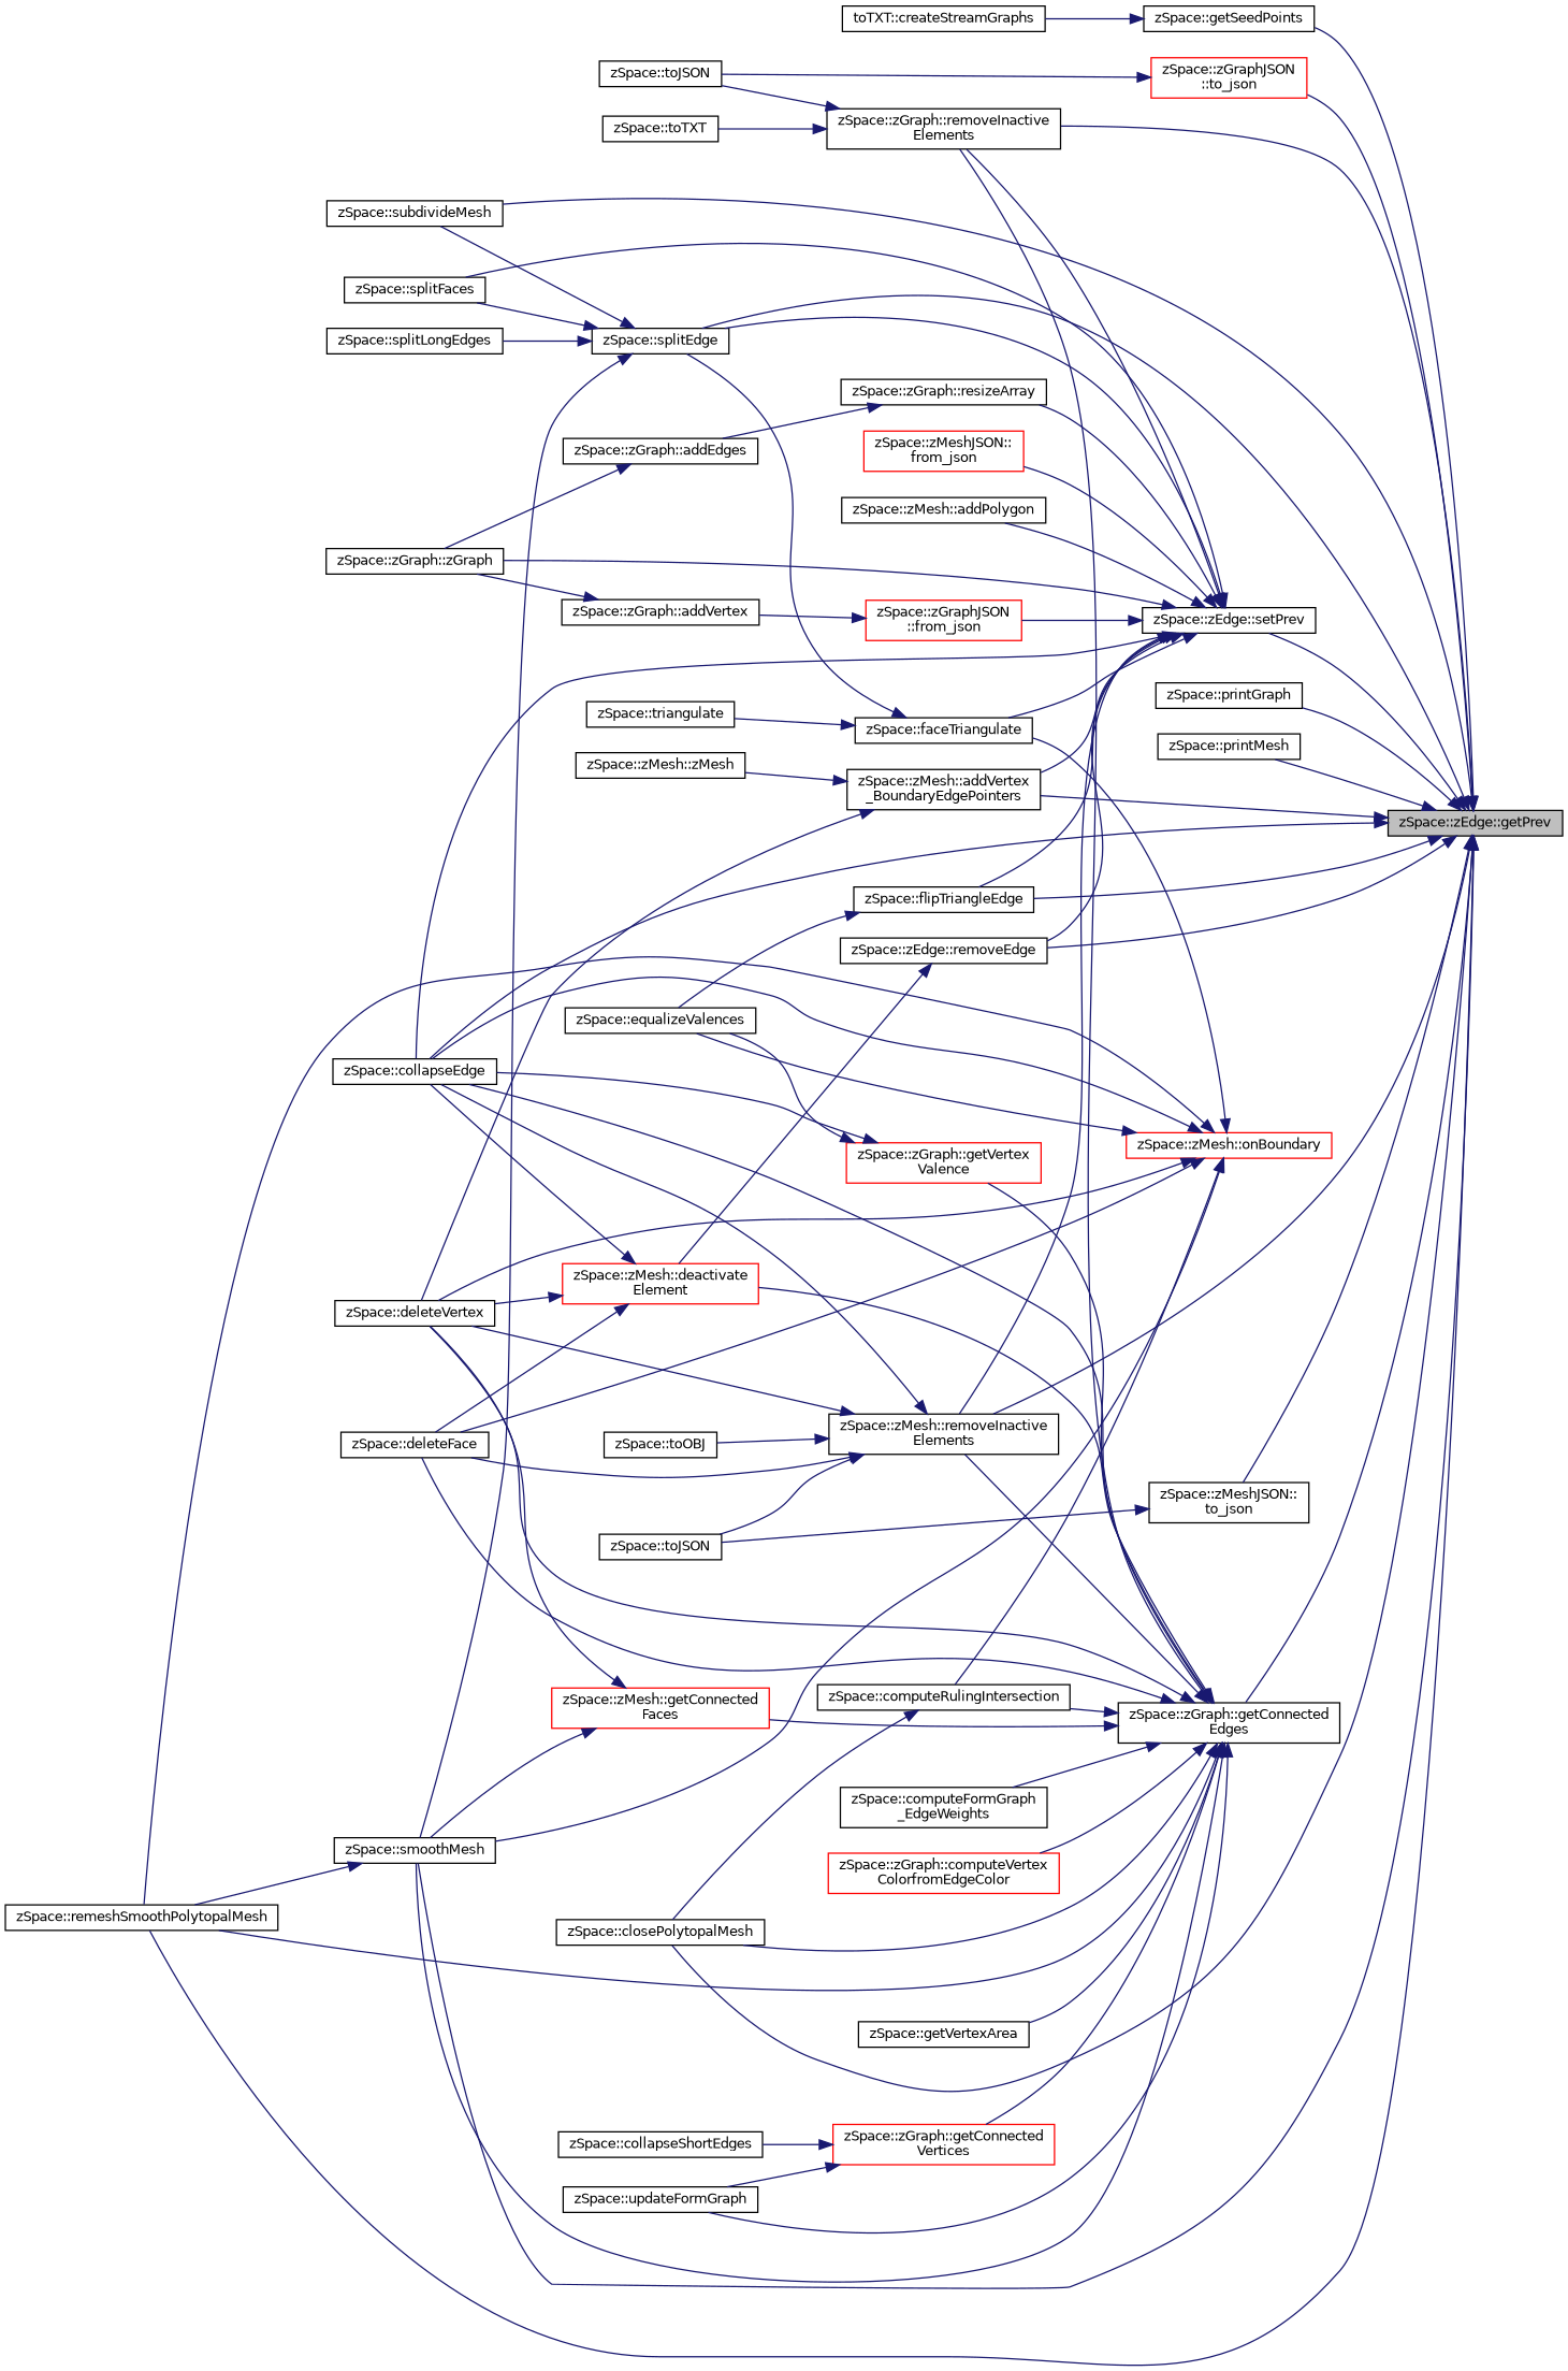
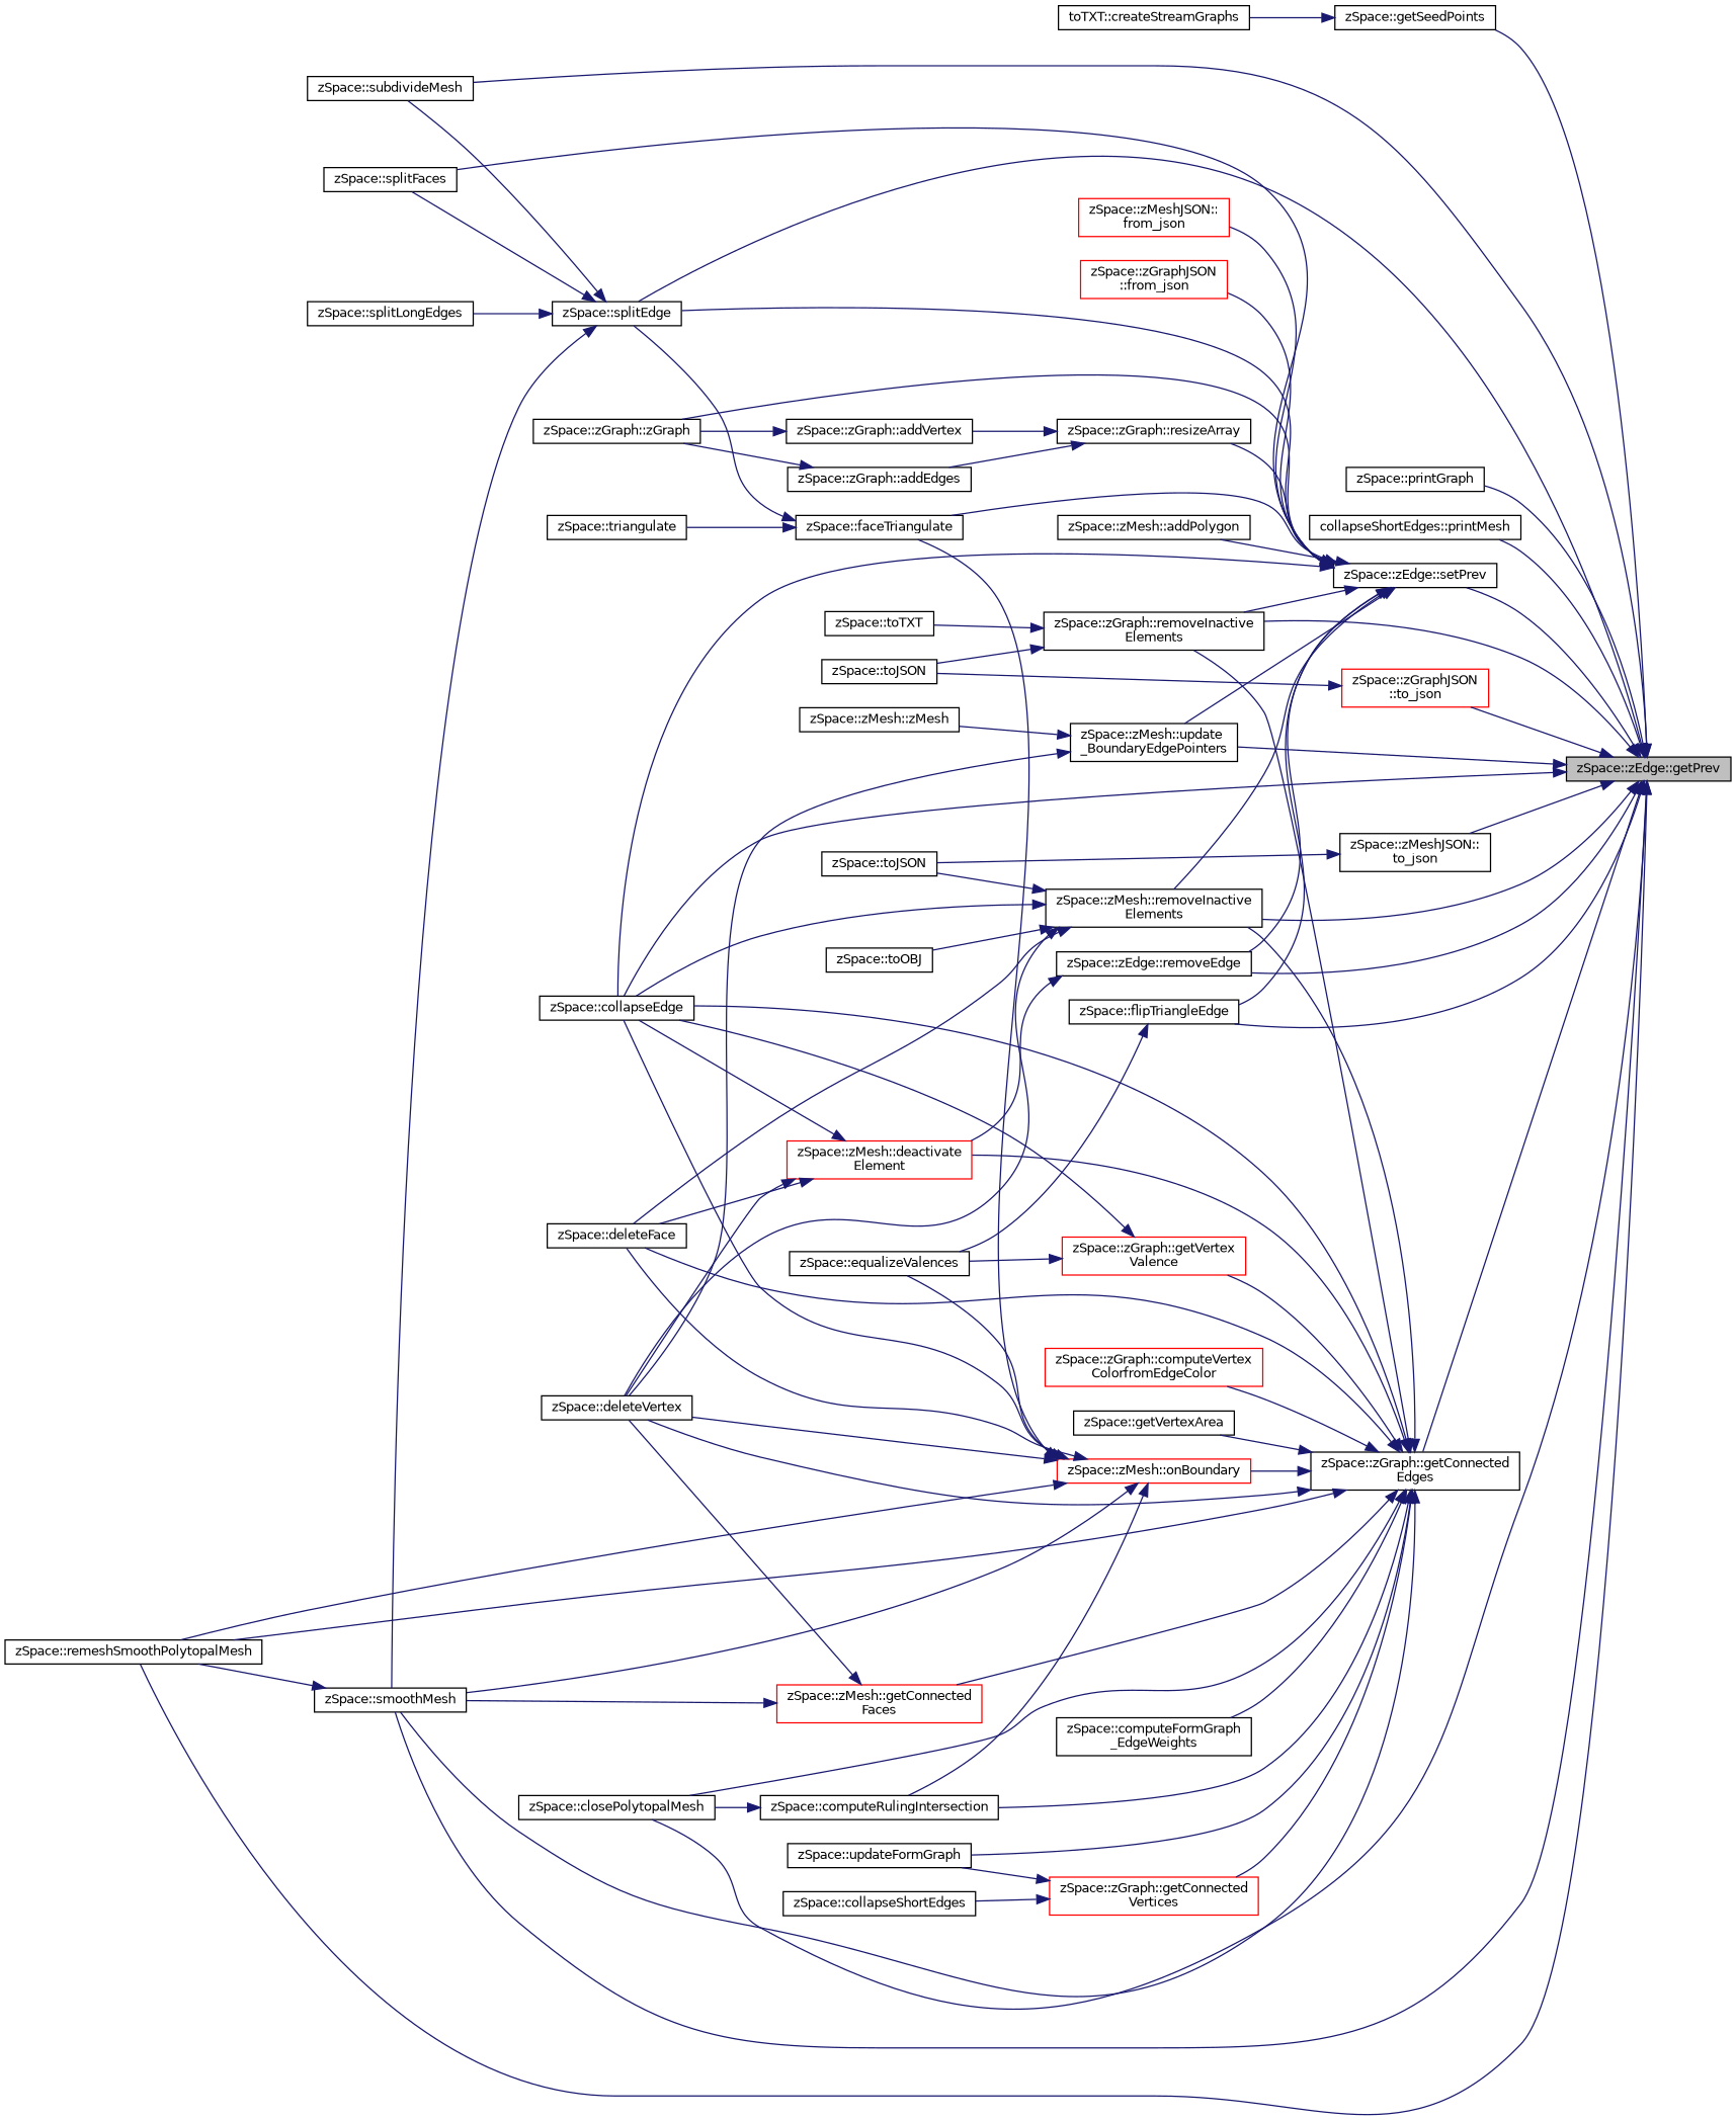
  digraph {
    rankdir=RL
    node [color=black fillcolor=white fontname=Helvetica fontsize=10 shape=record style=filled]
    edge [color=midnightblue dir=back fontname=Helvetica fontsize=10 labelfontname=Helvetica labelfontsize=10 style=solid]
    n1 [fillcolor=grey75 fontcolor=black height=0.2 label="zSpace::zEdge::getPrev" width=0.4]
    n2 [height=0.2 label="zSpace::remeshSmoothPolytopalMesh" width=0.4]
    n3 [height=0.2 label="zSpace::closePolytopalMesh" width=0.4]
    n4 [height=0.2 label="zSpace::getSeedPoints" width=0.4]
    n5 [height=0.2 label="zSpace::printGraph" width=0.4]
-   n6 [height=0.2 label="zSpace::printMesh" width=0.4]
+   n6 [height=0.2 label="collapseShortEdges::printMesh" width=0.4]
    n7 [height=0.2 label="zSpace::zEdge::setPrev" width=0.4]
    n8 [height=0.2 label="zSpace::zEdge::removeEdge" width=0.4]
    n9 [height=0.2 label="zSpace::collapseEdge" width=0.4]
    n10 [height=0.2 label="zSpace::zGraph::removeInactive\lElements" width=0.4]
-   n11 [height=0.2 label="zSpace::zMesh::addVertex\l_BoundaryEdgePointers" width=0.4]
+   n11 [height=0.2 label="zSpace::zMesh::update\l_BoundaryEdgePointers" width=0.4]
    n12 [height=0.2 label="zSpace::zMesh::removeInactive\lElements" width=0.4]
    n13 [height=0.2 label="zSpace::splitEdge" width=0.4]
    n14 [height=0.2 label="zSpace::subdivideMesh" width=0.4]
    n15 [height=0.2 label="zSpace::smoothMesh" width=0.4]
    n16 [height=0.2 label="zSpace::flipTriangleEdge" width=0.4]
    n17 [height=0.2 label="zSpace::zGraph::getConnected\lEdges" width=0.4]
    n18 [height=0.2 label="zSpace::zMeshJSON::\lto_json" width=0.4]
    n19 [color=red height=0.2 label="zSpace::zGraphJSON\l::to_json" width=0.4]
    n20 [height=0.2 label="toTXT::createStreamGraphs" width=0.4]
    n21 [height=0.2 label="zSpace::zGraph::zGraph" width=0.4]
    n22 [height=0.2 label="zSpace::zGraph::resizeArray" width=0.4]
    n23 [height=0.2 label="zSpace::zMesh::addPolygon" width=0.4]
    n24 [height=0.2 label="zSpace::faceTriangulate" width=0.4]
    n25 [height=0.2 label="zSpace::splitFaces" width=0.4]
    n26 [color=red height=0.2 label="zSpace::zMeshJSON::\lfrom_json" width=0.4]
    n27 [color=red height=0.2 label="zSpace::zGraphJSON\l::from_json" width=0.4]
    n28 [color=red height=0.2 label="zSpace::zMesh::deactivate\lElement" width=0.4]
    n29 [height=0.2 label="zSpace::toTXT" width=0.4]
    n30 [height=0.2 label="zSpace::toJSON" width=0.4]
    n31 [height=0.2 label="zSpace::deleteVertex" width=0.4]
    n32 [height=0.2 label="zSpace::zMesh::zMesh" width=0.4]
    n33 [height=0.2 label="zSpace::deleteFace" width=0.4]
    n34 [height=0.2 label="zSpace::toOBJ" width=0.4]
    n35 [height=0.2 label="zSpace::toJSON" width=0.4]
    n36 [height=0.2 label="zSpace::splitLongEdges" width=0.4]
    n37 [height=0.2 label="zSpace::equalizeValences" width=0.4]
    n38 [height=0.2 label="zSpace::computeRulingIntersection" width=0.4]
    n39 [height=0.2 label="zSpace::computeFormGraph\l_EdgeWeights" width=0.4]
    n40 [height=0.2 label="zSpace::updateFormGraph" width=0.4]
    n41 [color=red height=0.2 label="zSpace::zGraph::getConnected\lVertices" width=0.4]
    n42 [color=red height=0.2 label="zSpace::zGraph::getVertex\lValence" width=0.4]
    n43 [color=red height=0.2 label="zSpace::zGraph::computeVertex\lColorfromEdgeColor" width=0.4]
    n44 [color=red height=0.2 label="zSpace::zMesh::getConnected\lFaces" width=0.4]
    n45 [color=red height=0.2 label="zSpace::zMesh::onBoundary" width=0.4]
    n46 [height=0.2 label="zSpace::getVertexArea" width=0.4]
    n47 [height=0.2 label="zSpace::zGraph::addVertex" width=0.4]
    n48 [height=0.2 label="zSpace::zGraph::addEdges" width=0.4]
    n49 [height=0.2 label="zSpace::triangulate" width=0.4]
    n50 [height=0.2 label="zSpace::collapseShortEdges" width=0.4]
    n1 -> n2
    n1 -> n3
    n1 -> n4
    n1 -> n5
    n1 -> n6
    n1 -> n7
    n1 -> n8
    n1 -> n9
    n1 -> n10
    n1 -> n11
    n1 -> n12
    n1 -> n13
    n1 -> n14
    n1 -> n15
    n1 -> n16
    n1 -> n17
    n1 -> n18
    n1 -> n19
    n4 -> n20
    n7 -> n8
    n7 -> n9
    n7 -> n10
    n7 -> n11
    n7 -> n12
    n7 -> n13
    n7 -> n16
    n7 -> n21
    n7 -> n22
    n7 -> n23
    n7 -> n24
    n7 -> n25
    n7 -> n26
    n7 -> n27
    n8 -> n28
    n10 -> n29
    n10 -> n30
    n11 -> n31
    n11 -> n32
    n12 -> n9
    n12 -> n31
    n12 -> n33
    n12 -> n34
    n12 -> n35
    n13 -> n14
    n13 -> n15
    n13 -> n25
    n13 -> n36
    n15 -> n2
    n16 -> n37
    n17 -> n2
    n17 -> n3
    n17 -> n9
    n17 -> n10
    n17 -> n12
    n17 -> n15
    n17 -> n28
    n17 -> n31
    n17 -> n33
    n17 -> n38
    n17 -> n39
    n17 -> n40
    n17 -> n41
    n17 -> n42
    n17 -> n43
    n17 -> n44
+   n17 -> n45
    n17 -> n46
    n18 -> n35
    n19 -> n30
-   n27 -> n47
+   n22 -> n47
    n22 -> n48
    n24 -> n13
    n24 -> n49
    n28 -> n9
    n28 -> n31
    n28 -> n33
    n38 -> n3
    n41 -> n40
    n41 -> n50
    n42 -> n9
    n42 -> n37
    n44 -> n15
    n44 -> n31
    n45 -> n2
    n45 -> n9
    n45 -> n15
    n45 -> n24
    n45 -> n31
    n45 -> n33
    n45 -> n37
    n45 -> n38
    n47 -> n21
    n48 -> n21
  }
